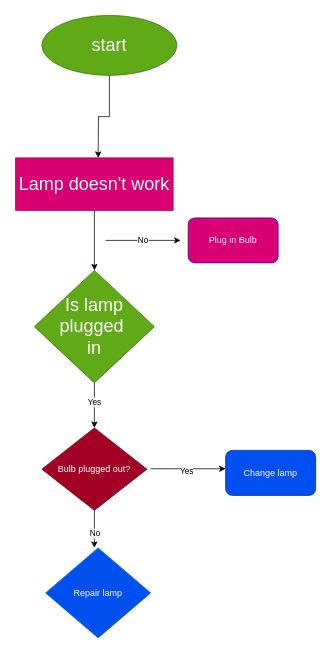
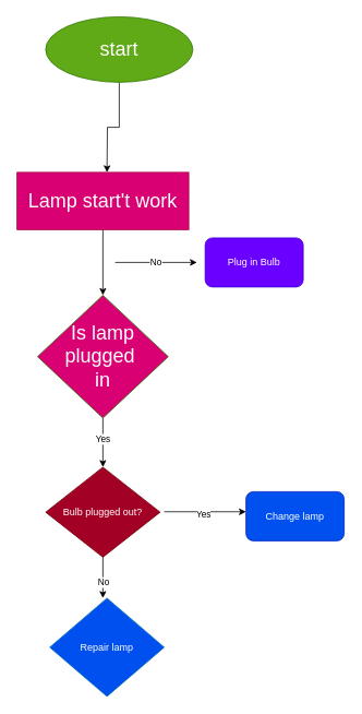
  <mxCell id="0" />
  <mxCell id="1" parent="0" />
  <mxCell id="2" style="edgeStyle=orthogonalEdgeStyle;rounded=0;orthogonalLoop=1;jettySize=auto;html=1;" parent="1" source="3" edge="1"><mxGeometry relative="1" as="geometry"><mxPoint x="130" y="210" as="targetPoint" /></mxGeometry></mxCell>
  <mxCell id="3" value="&lt;font style=&quot;font-size: 24px;&quot;&gt;start&lt;/font&gt;" style="ellipse;whiteSpace=wrap;html=1;fillColor=#60a917;fontColor=#ffffff;strokeColor=#2D7600;" parent="1" vertex="1"><mxGeometry x="55" y="20" width="180" height="80" as="geometry" /></mxCell>
  <mxCell id="4" style="edgeStyle=orthogonalEdgeStyle;rounded=0;orthogonalLoop=1;jettySize=auto;html=1;" parent="1" source="5" edge="1"><mxGeometry relative="1" as="geometry"><mxPoint x="125" y="360" as="targetPoint" /><Array as="points"><mxPoint x="125" y="350" /><mxPoint x="125" y="350" /></Array></mxGeometry></mxCell>
- <mxCell id="5" value="&lt;font style=&quot;font-size: 24px;&quot;&gt;Lamp doesn't work&lt;/font&gt;" style="rounded=0;whiteSpace=wrap;html=1;fillColor=#d80073;fontColor=#ffffff;strokeColor=#A50040;" parent="1" vertex="1"><mxGeometry x="20" y="210" width="210" height="70" as="geometry" /></mxCell>
+ <mxCell id="5" value="&lt;font style=&quot;font-size: 24px;&quot;&gt;Lamp start't work&lt;/font&gt;" style="rounded=0;whiteSpace=wrap;html=1;fillColor=#d80073;fontColor=#ffffff;strokeColor=#A50040;" parent="1" vertex="1"><mxGeometry x="20" y="210" width="210" height="70" as="geometry" /></mxCell>
  <mxCell id="6" style="edgeStyle=orthogonalEdgeStyle;rounded=0;orthogonalLoop=1;jettySize=auto;html=1;exitX=0.5;exitY=1;exitDx=0;exitDy=0;" parent="1" source="8" edge="1"><mxGeometry relative="1" as="geometry"><mxPoint x="125" y="570" as="targetPoint" /></mxGeometry></mxCell>
  <mxCell id="7" value="Yes" style="edgeLabel;html=1;align=center;verticalAlign=middle;resizable=0;points=[];" parent="6" vertex="1" connectable="0"><mxGeometry x="-0.174" y="-1" relative="1" as="geometry"><mxPoint as="offset" /></mxGeometry></mxCell>
- <mxCell id="8" value="&lt;font style=&quot;font-size: 24px;&quot;&gt;Is lamp plugged&amp;nbsp;&lt;/font&gt;&lt;div&gt;&lt;font style=&quot;font-size: 24px;&quot;&gt;in&lt;/font&gt;&lt;/div&gt;" style="rhombus;whiteSpace=wrap;html=1;fillColor=#60a917;fontColor=#ffffff;strokeColor=#2D7600;" parent="1" vertex="1"><mxGeometry x="45" y="360" width="160" height="150" as="geometry" /></mxCell>
+ <mxCell id="8" value="&lt;font style=&quot;font-size: 24px;&quot;&gt;Is lamp plugged&amp;nbsp;&lt;/font&gt;&lt;div&gt;&lt;font style=&quot;font-size: 24px;&quot;&gt;in&lt;/font&gt;&lt;/div&gt;" style="rhombus;whiteSpace=wrap;html=1;fillColor=#d80073;fontColor=#ffffff;strokeColor=#2D7600;" parent="1" vertex="1"><mxGeometry x="45" y="360" width="160" height="150" as="geometry" /></mxCell>
  <mxCell id="9" value="No" style="endArrow=classic;html=1;rounded=0;" parent="1" edge="1"><mxGeometry relative="1" as="geometry"><mxPoint x="140" y="320" as="sourcePoint" /><mxPoint x="240" y="320" as="targetPoint" /></mxGeometry></mxCell>
- <mxCell id="10" value="Plug in Bulb" style="rounded=1;whiteSpace=wrap;html=1;fillColor=#d80073;fontColor=#ffffff;strokeColor=#3700CC;" parent="1" vertex="1"><mxGeometry x="250" y="290" width="120" height="60" as="geometry" /></mxCell>
+ <mxCell id="10" value="Plug in Bulb" style="rounded=1;whiteSpace=wrap;html=1;fillColor=#6a00ff;fontColor=#ffffff;strokeColor=#3700CC;" parent="1" vertex="1"><mxGeometry x="250" y="290" width="120" height="60" as="geometry" /></mxCell>
  <mxCell id="11" style="edgeStyle=orthogonalEdgeStyle;rounded=0;orthogonalLoop=1;jettySize=auto;html=1;" parent="1" source="13" edge="1"><mxGeometry relative="1" as="geometry"><mxPoint x="125" y="730" as="targetPoint" /></mxGeometry></mxCell>
  <mxCell id="12" value="No" style="edgeLabel;html=1;align=center;verticalAlign=middle;resizable=0;points=[];" parent="11" vertex="1" connectable="0"><mxGeometry x="0.244" y="5" relative="1" as="geometry"><mxPoint x="-5" as="offset" /></mxGeometry></mxCell>
  <mxCell id="13" value="Bulb plugged out?" style="rhombus;whiteSpace=wrap;html=1;fillColor=#a20025;fontColor=#ffffff;strokeColor=#6F0000;" parent="1" vertex="1"><mxGeometry x="55" y="570" width="140" height="110" as="geometry" /></mxCell>
  <mxCell id="14" value="Repair lamp" style="rhombus;whiteSpace=wrap;html=1;fillColor=#0050ef;fontColor=#ffffff;strokeColor=#006EAF;" parent="1" vertex="1"><mxGeometry x="60" y="730" width="140" height="120" as="geometry" /></mxCell>
  <mxCell id="15" value="" style="endArrow=classic;html=1;rounded=0;" parent="1" edge="1"><mxGeometry relative="1" as="geometry"><mxPoint x="200" y="624.5" as="sourcePoint" /><mxPoint x="300" y="624.5" as="targetPoint" /></mxGeometry></mxCell>
  <mxCell id="16" value="Yes" style="edgeLabel;html=1;align=center;verticalAlign=middle;resizable=0;points=[];" parent="15" vertex="1" connectable="0"><mxGeometry x="-0.06" y="-2" relative="1" as="geometry"><mxPoint y="1" as="offset" /></mxGeometry></mxCell>
  <mxCell id="17" value="Change lamp" style="rounded=1;whiteSpace=wrap;html=1;fillColor=#0050ef;fontColor=#ffffff;strokeColor=#001DBC;" parent="1" vertex="1"><mxGeometry x="300" y="600" width="120" height="60" as="geometry" /></mxCell>
